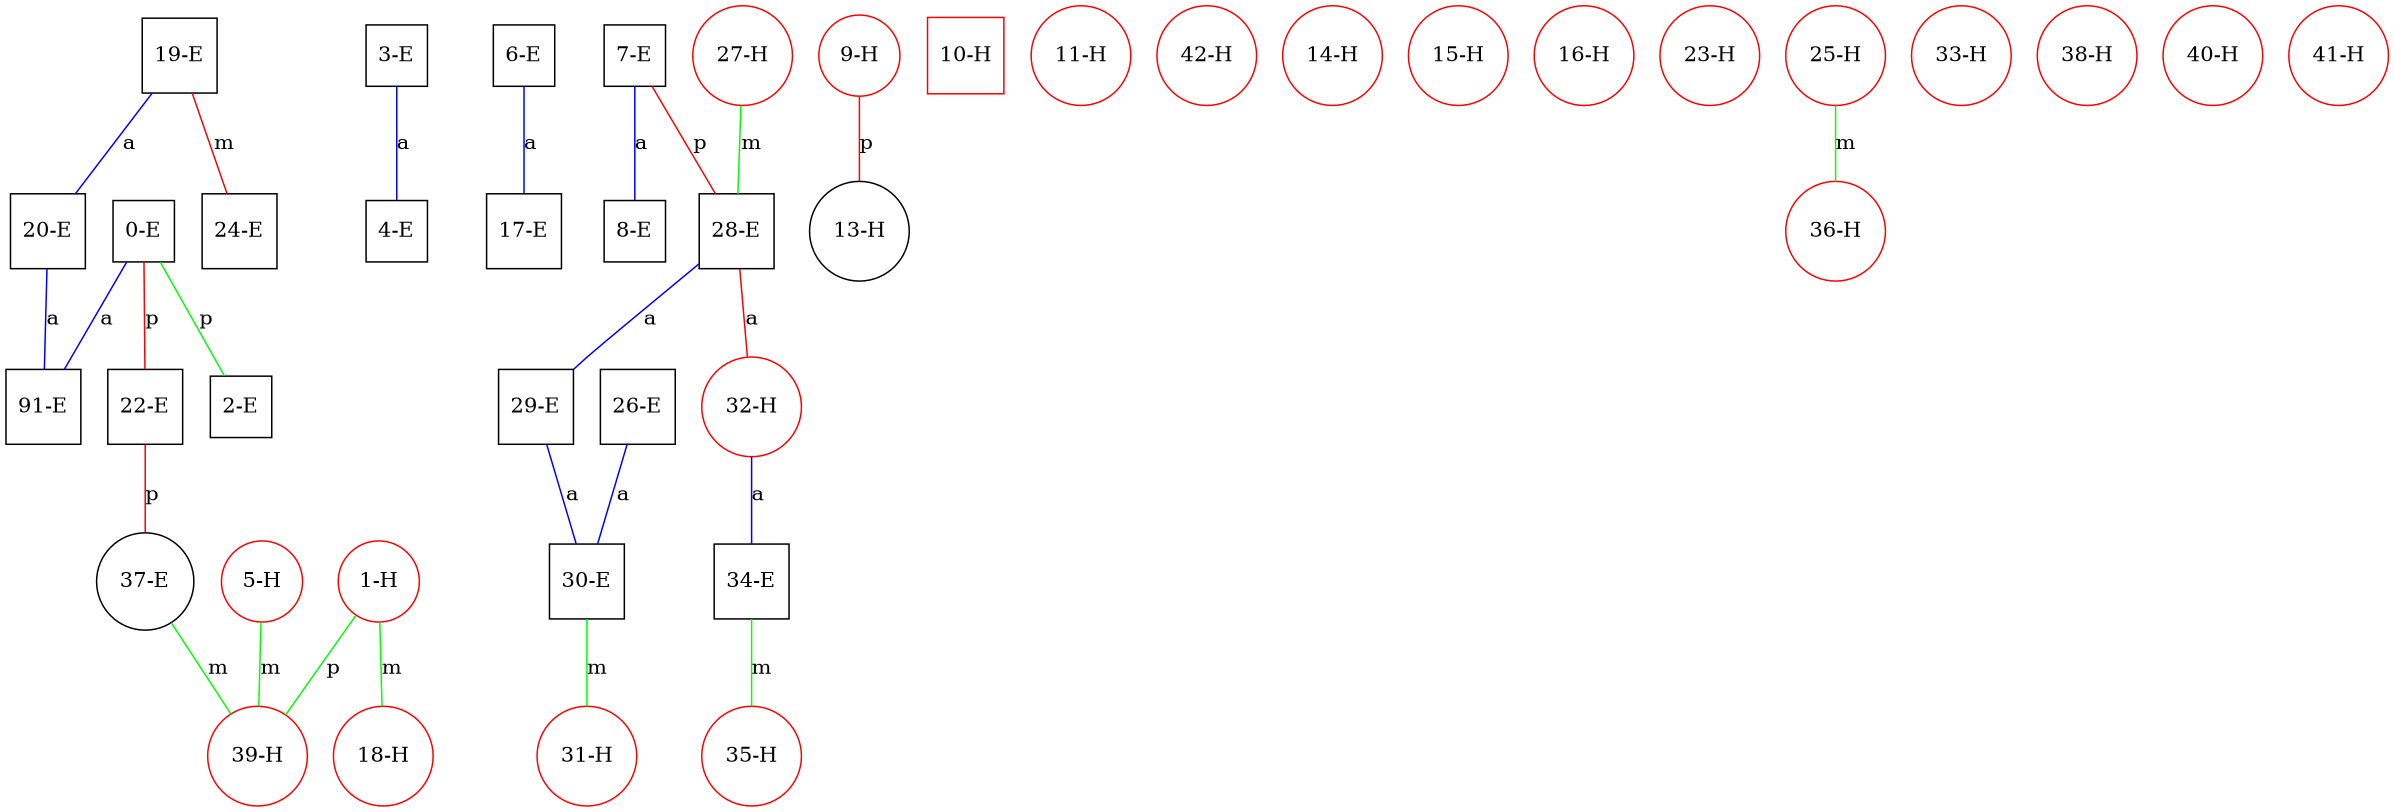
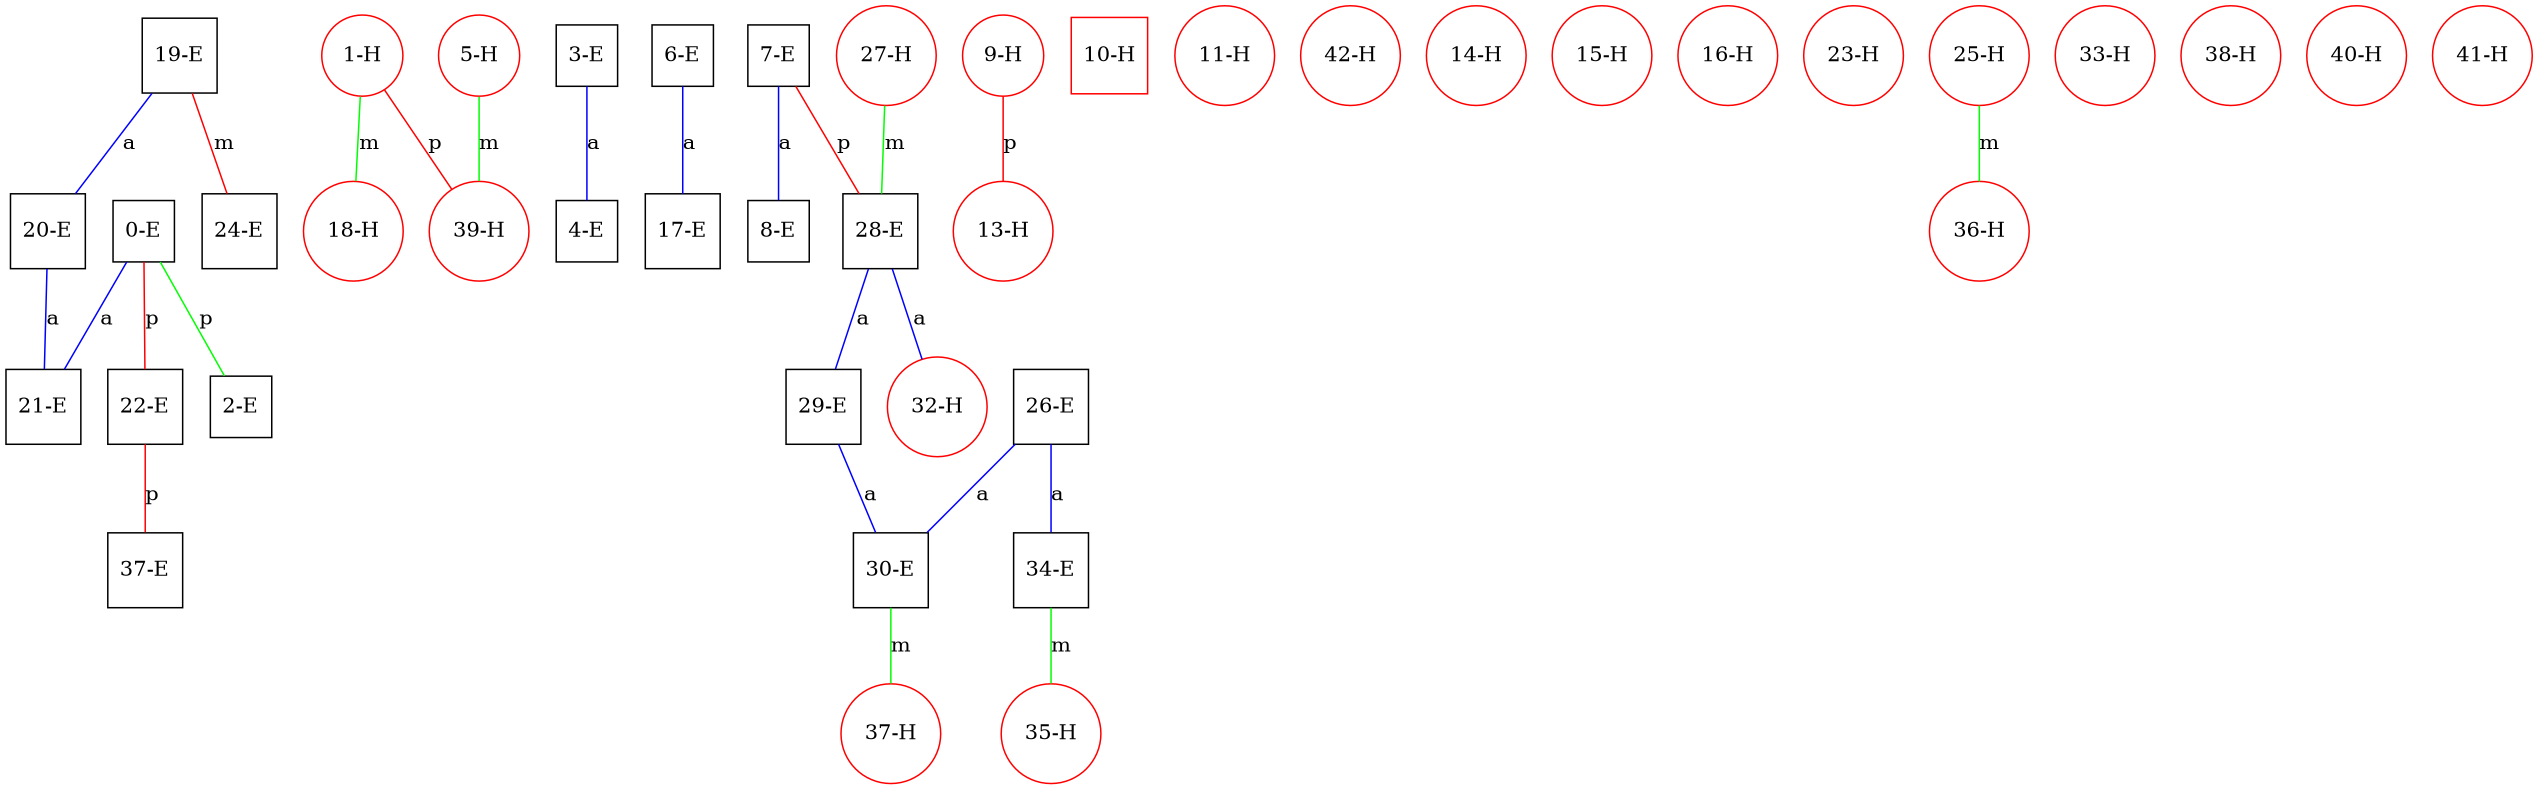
  graph {
    node [color=red shape=circle]
    edge [color=blue]
    n1 [color=black label="0-E" shape=square]
    n2 [color=black label="2-E" shape=square]
-   n3 [color=black label="91-E" shape=square]
+   n3 [color=black label="21-E" shape=square]
    n4 [color=black label="22-E" shape=square]
-   n5 [color=black label="37-E"]
+   n5 [color=black label="37-E" shape=square]
    n6 [label="1-H"]
    n7 [label="18-H"]
    n8 [label="39-H"]
    n9 [color=black label="3-E" shape=square]
    n10 [color=black label="4-E" shape=square]
    n11 [label="5-H"]
    n12 [color=black label="6-E" shape=square]
    n13 [color=black label="17-E" shape=square]
    n14 [color=black label="7-E" shape=square]
    n15 [color=black label="8-E" shape=square]
    n16 [color=black label="28-E" shape=square]
    n17 [color=black label="29-E" shape=square]
    n18 [label="32-H"]
    n19 [label="9-H"]
-   n20 [color=black label="13-H"]
+   n20 [label="13-H"]
    n21 [label="10-H" shape=square]
    n22 [label="11-H"]
    n23 [label="42-H"]
    n24 [label="14-H"]
    n25 [label="15-H"]
    n26 [label="16-H"]
    n27 [color=black label="19-E" shape=square]
    n28 [color=black label="20-E" shape=square]
    n29 [color=black label="24-E" shape=square]
    n30 [label="23-H"]
    n31 [label="25-H"]
    n32 [label="36-H"]
    n33 [color=black label="26-E" shape=square]
    n34 [color=black label="30-E" shape=square]
    n35 [color=black label="34-E" shape=square]
-   n36 [label="31-H"]
+   n36 [label="37-H"]
    n37 [label="35-H"]
    n38 [label="27-H"]
    n39 [label="33-H"]
    n40 [label="38-H"]
    n41 [label="40-H"]
    n42 [label="41-H"]
    n1 -- n2 [color=green label=p]
    n1 -- n3 [label=a]
    n1 -- n4 [color=red label=p]
    n4 -- n5 [color=red label=p]
-   n5 -- n8 [color=green label=m]
    n6 -- n7 [color=green label=m]
-   n6 -- n8 [color=green label=p]
+   n6 -- n8 [color=red label=p]
    n9 -- n10 [label=a]
    n11 -- n8 [color=green label=m]
    n12 -- n13 [label=a]
    n14 -- n15 [label=a]
    n14 -- n16 [color=red label=p]
    n16 -- n17 [label=a]
-   n16 -- n18 [color=red label=a]
+   n16 -- n18 [label=a]
    n17 -- n34 [label=a]
    n19 -- n20 [color=red label=p]
    n27 -- n28 [label=a]
    n27 -- n29 [color=red label=m]
    n28 -- n3 [label=a]
    n31 -- n32 [color=green label=m]
    n33 -- n34 [label=a]
-   n18 -- n35 [label=a]
+   n33 -- n35 [label=a]
    n34 -- n36 [color=green label=m]
    n35 -- n37 [color=green label=m]
    n38 -- n16 [color=green label=m]
  }
